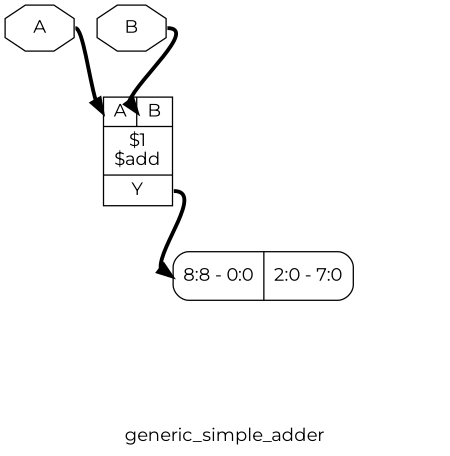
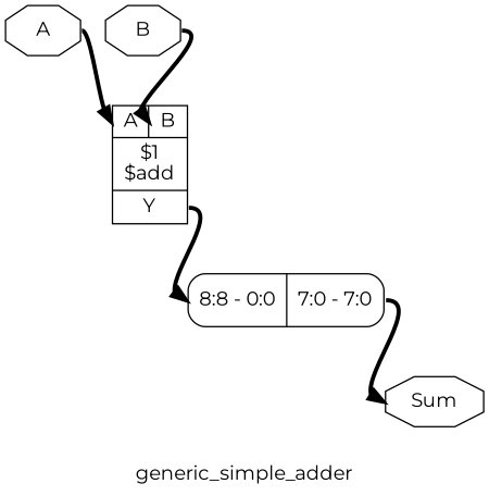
  digraph {
    fontname=Montserrat
    label=generic_simple_adder
    rankdir=TB
    remincross=true
    node [color=black fontcolor=black fontname=Montserrat shape=octagon]
    edge [color=black fontcolor=black fontname=Montserrat headport=w style="setlinewidth(3)" tailport=e]
+   n1 [label=Sum]
    n2 [label=B]
    n3 [label="{{<p5> A|<p4> B}|$1\n$add|{<p6> Y}}" shape=record color="" fontcolor=""]
-   n4 [label="<s1> 8:8 - 0:0 |<s0> 2:0 - 7:0 " shape=record style=rounded]
+   n4 [label="<s1> 8:8 - 0:0 |<s0> 7:0 - 7:0 " shape=record style=rounded]
    n5 [label=A]
    n2 -> n3 [headport="p4:w"]
    n3 -> n4 [tailport="p6:e"]
+   n4 -> n1 [tailport="s0:e"]
    n5 -> n3 [headport="p5:w"]
  }
